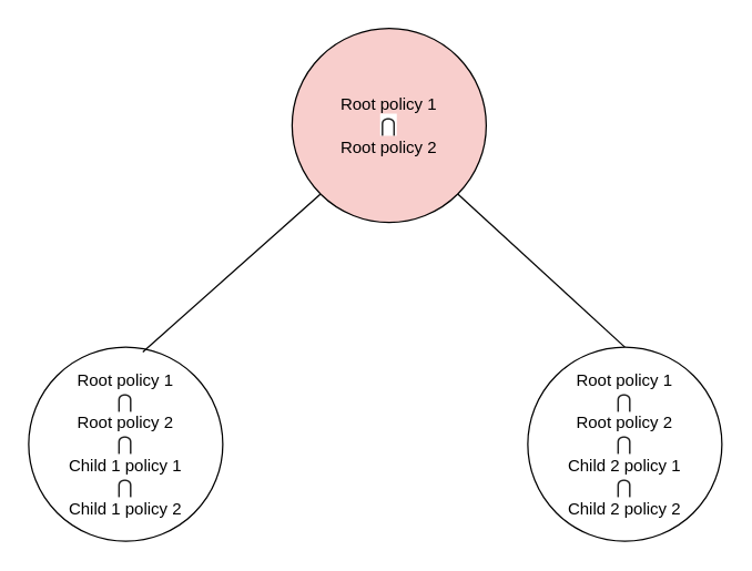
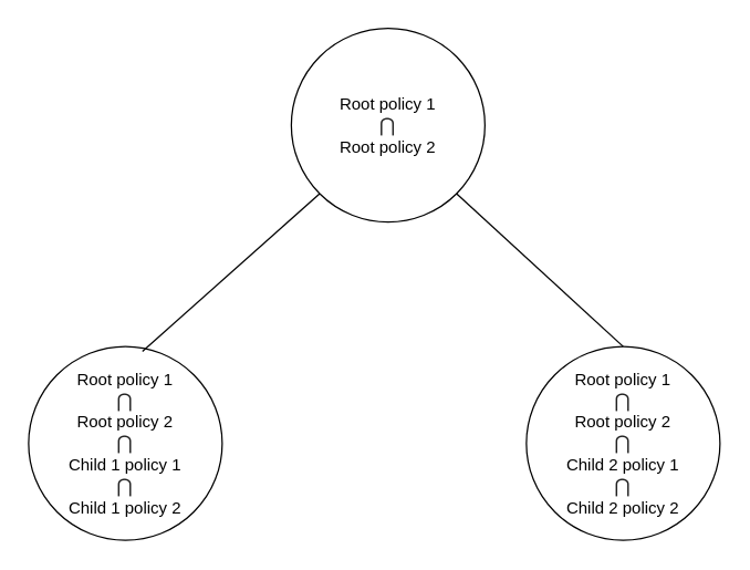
  <mxCell id="0" />
  <mxCell id="1" parent="0" />
- <mxCell id="2" value="Root policy 1&lt;br&gt;&lt;span style=&quot;color: rgb(34 , 34 , 34) ; font-family: &amp;#34;arial&amp;#34; , sans-serif ; font-size: 14px ; text-align: left ; background-color: rgb(255 , 255 , 255)&quot;&gt;⋂&lt;br&gt;&lt;/span&gt;Root policy 2" style="ellipse;whiteSpace=wrap;html=1;aspect=fixed;fillColor=#f8cecc;" vertex="1" parent="1"><mxGeometry x="210" y="20" width="140" height="140" as="geometry" /></mxCell>
+ <mxCell id="2" value="Root policy 1&lt;br&gt;&lt;span style=&quot;color: rgb(34 , 34 , 34) ; font-family: &amp;#34;arial&amp;#34; , sans-serif ; font-size: 14px ; text-align: left ; background-color: rgb(255 , 255 , 255)&quot;&gt;⋂&lt;br&gt;&lt;/span&gt;Root policy 2" style="ellipse;whiteSpace=wrap;html=1;aspect=fixed;" vertex="1" parent="1"><mxGeometry x="210" y="20" width="140" height="140" as="geometry" /></mxCell>
  <mxCell id="3" value="Root policy 1&lt;br&gt;&lt;span style=&quot;color: rgb(34 , 34 , 34) ; font-family: &amp;#34;arial&amp;#34; , sans-serif ; font-size: 14px ; text-align: left ; background-color: rgb(255 , 255 , 255)&quot;&gt;⋂&lt;br&gt;&lt;/span&gt;Root policy 2&lt;br&gt;&lt;span style=&quot;color: rgb(34 , 34 , 34) ; font-family: &amp;#34;arial&amp;#34; , sans-serif ; font-size: 14px ; text-align: left ; background-color: rgb(255 , 255 , 255)&quot;&gt;⋂&lt;/span&gt;&lt;br&gt;Child 1 policy 1&lt;br&gt;&lt;span style=&quot;color: rgb(34 , 34 , 34) ; font-family: &amp;#34;arial&amp;#34; , sans-serif ; font-size: 14px ; text-align: left ; background-color: rgb(255 , 255 , 255)&quot;&gt;⋂&lt;br&gt;&lt;/span&gt;Child 1&amp;nbsp;policy 2" style="ellipse;whiteSpace=wrap;html=1;aspect=fixed;" vertex="1" parent="1"><mxGeometry x="20" y="250" width="140" height="140" as="geometry" /></mxCell>
  <mxCell id="4" value="Root policy 1&lt;br&gt;&lt;span style=&quot;color: rgb(34 , 34 , 34) ; font-family: &amp;#34;arial&amp;#34; , sans-serif ; font-size: 14px ; text-align: left ; background-color: rgb(255 , 255 , 255)&quot;&gt;⋂&lt;br&gt;&lt;/span&gt;Root policy 2&lt;br&gt;&lt;span style=&quot;color: rgb(34 , 34 , 34) ; font-family: &amp;#34;arial&amp;#34; , sans-serif ; font-size: 14px ; text-align: left ; background-color: rgb(255 , 255 , 255)&quot;&gt;⋂&lt;/span&gt;&lt;br&gt;Child 2 policy 1&lt;br&gt;&lt;span style=&quot;color: rgb(34 , 34 , 34) ; font-family: &amp;#34;arial&amp;#34; , sans-serif ; font-size: 14px ; text-align: left ; background-color: rgb(255 , 255 , 255)&quot;&gt;⋂&lt;br&gt;&lt;/span&gt;Child 2 policy 2" style="ellipse;whiteSpace=wrap;html=1;aspect=fixed;" vertex="1" parent="1"><mxGeometry x="380" y="250" width="140" height="140" as="geometry" /></mxCell>
  <mxCell id="5" value="" style="endArrow=none;html=1;entryX=0;entryY=1;entryDx=0;entryDy=0;exitX=0.588;exitY=0.025;exitDx=0;exitDy=0;exitPerimeter=0;" edge="1" parent="1" source="3" target="2"><mxGeometry width="50" height="50" relative="1" as="geometry"><mxPoint x="290" y="322" as="sourcePoint" /><mxPoint x="340" y="272" as="targetPoint" /></mxGeometry></mxCell>
  <mxCell id="6" value="" style="endArrow=none;html=1;entryX=1;entryY=1;entryDx=0;entryDy=0;exitX=0.5;exitY=0;exitDx=0;exitDy=0;" edge="1" parent="1" source="4" target="2"><mxGeometry width="50" height="50" relative="1" as="geometry"><mxPoint x="177.04" y="224" as="sourcePoint" /><mxPoint x="221.716" y="140.284" as="targetPoint" /></mxGeometry></mxCell>
